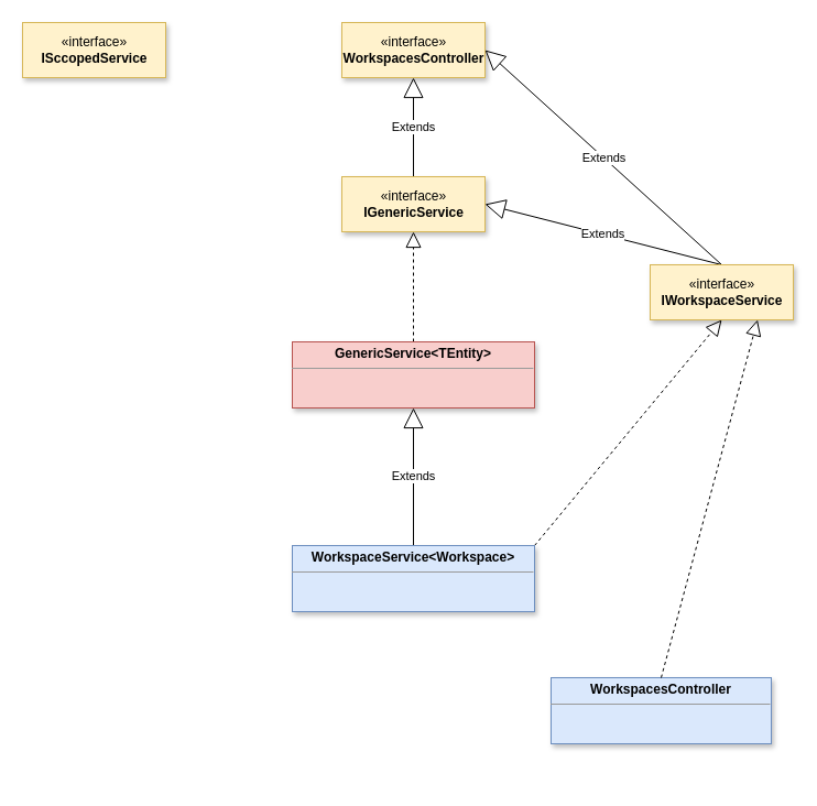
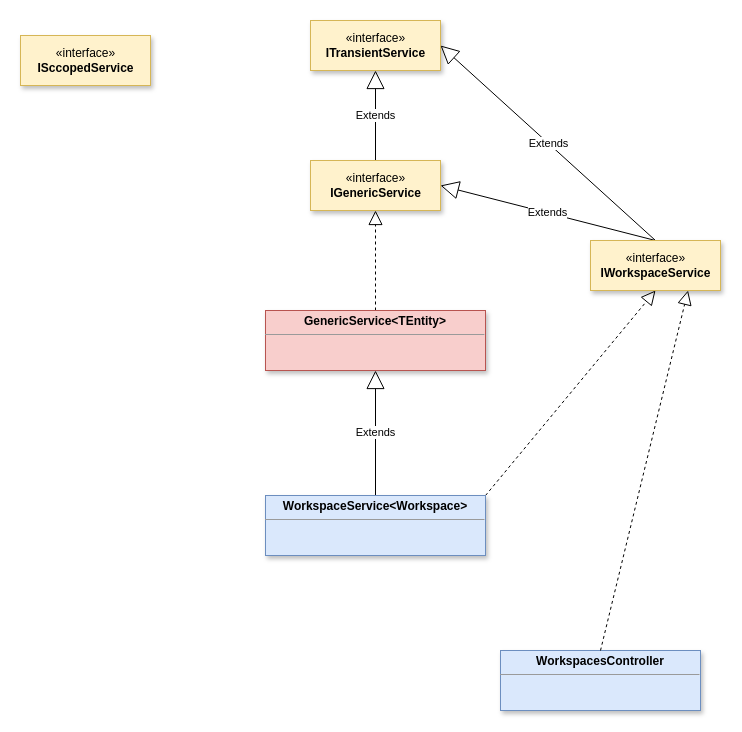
  <mxCell id="0" />
  <mxCell id="1" parent="0" />
- <mxCell id="2" value="«interface»&lt;br&gt;&lt;b&gt;WorkspacesController&lt;/b&gt;" style="html=1;fillColor=#fff2cc;strokeColor=#d6b656;rounded=0;shadow=1;sketch=0;glass=0;" parent="1" vertex="1"><mxGeometry x="310" y="20" width="130" height="50" as="geometry" /></mxCell>
+ <mxCell id="2" value="«interface»&lt;br&gt;&lt;b&gt;ITransientService&lt;/b&gt;" style="html=1;fillColor=#fff2cc;strokeColor=#d6b656;rounded=0;shadow=1;sketch=0;glass=0;" parent="1" vertex="1"><mxGeometry x="310" y="20" width="130" height="50" as="geometry" /></mxCell>
  <mxCell id="3" value="«interface»&lt;br&gt;&lt;b&gt;IGenericService&lt;/b&gt;" style="html=1;fillColor=#fff2cc;strokeColor=#d6b656;rounded=1;" parent="1" vertex="1"><mxGeometry x="310" y="160" width="130" height="50" as="geometry" /></mxCell>
  <mxCell id="4" value="Extends" style="endArrow=block;endSize=16;endFill=0;html=1;entryX=0.5;entryY=1;entryDx=0;entryDy=0;" parent="1" source="3" target="2" edge="1"><mxGeometry width="160" relative="1" as="geometry"><mxPoint x="330" y="200" as="sourcePoint" /><mxPoint x="490" y="200" as="targetPoint" /></mxGeometry></mxCell>
  <mxCell id="5" value="" style="endArrow=block;dashed=1;endFill=0;endSize=12;html=1;exitX=0.5;exitY=0;exitDx=0;exitDy=0;entryX=0.5;entryY=1;entryDx=0;entryDy=0;" parent="1" source="6" target="3" edge="1"><mxGeometry width="160" relative="1" as="geometry"><mxPoint x="375" y="300" as="sourcePoint" /><mxPoint x="490" y="200" as="targetPoint" /></mxGeometry></mxCell>
  <mxCell id="6" value="&lt;p style=&quot;margin: 0px ; margin-top: 4px ; text-align: center&quot;&gt;&lt;b&gt;GenericService&amp;lt;TEntity&amp;gt;&lt;/b&gt;&lt;/p&gt;&lt;hr size=&quot;1&quot;&gt;&lt;div style=&quot;height: 2px&quot;&gt;&lt;/div&gt;" style="verticalAlign=top;align=left;overflow=fill;fontSize=12;fontFamily=Helvetica;html=1;rounded=1;" parent="1" vertex="1"><mxGeometry x="265" y="310" width="220" height="60" as="geometry" /></mxCell>
  <mxCell id="7" value="«interface»&lt;br&gt;&lt;b&gt;IWorkspaceService&lt;/b&gt;" style="html=1;fillColor=#fff2cc;strokeColor=#d6b656;rounded=1;" parent="1" vertex="1"><mxGeometry x="590" y="240" width="130" height="50" as="geometry" /></mxCell>
  <mxCell id="8" value="Extends" style="endArrow=block;endSize=16;endFill=0;html=1;exitX=0.5;exitY=0;exitDx=0;exitDy=0;entryX=1;entryY=0.5;entryDx=0;entryDy=0;" parent="1" source="7" target="2" edge="1"><mxGeometry width="160" relative="1" as="geometry"><mxPoint x="530" y="200" as="sourcePoint" /><mxPoint x="690" y="200" as="targetPoint" /></mxGeometry></mxCell>
  <mxCell id="9" value="&lt;p style=&quot;margin: 0px ; margin-top: 4px ; text-align: center&quot;&gt;&lt;b&gt;WorkspaceService&amp;lt;Workspace&amp;gt;&lt;/b&gt;&lt;/p&gt;&lt;hr size=&quot;1&quot;&gt;&lt;div style=&quot;height: 2px&quot;&gt;&lt;/div&gt;" style="verticalAlign=top;align=left;overflow=fill;fontSize=12;fontFamily=Helvetica;html=1;rounded=1;" parent="1" vertex="1"><mxGeometry x="265" y="495" width="220" height="60" as="geometry" /></mxCell>
  <mxCell id="10" value="Extends" style="endArrow=block;endSize=16;endFill=0;html=1;exitX=0.5;exitY=0;exitDx=0;exitDy=0;entryX=0.5;entryY=1;entryDx=0;entryDy=0;" parent="1" source="9" target="6" edge="1"><mxGeometry width="160" relative="1" as="geometry"><mxPoint x="360" y="400" as="sourcePoint" /><mxPoint x="520" y="400" as="targetPoint" /></mxGeometry></mxCell>
  <mxCell id="11" value="" style="endArrow=block;dashed=1;endFill=0;endSize=12;html=1;entryX=0.5;entryY=1;entryDx=0;entryDy=0;exitX=1;exitY=0;exitDx=0;exitDy=0;" parent="1" source="9" target="7" edge="1"><mxGeometry width="160" relative="1" as="geometry"><mxPoint x="360" y="260" as="sourcePoint" /><mxPoint x="520" y="260" as="targetPoint" /></mxGeometry></mxCell>
  <mxCell id="12" value="Extends" style="endArrow=block;endSize=16;endFill=0;html=1;exitX=0.5;exitY=0;exitDx=0;exitDy=0;entryX=1;entryY=0.5;entryDx=0;entryDy=0;" parent="1" source="7" target="3" edge="1"><mxGeometry width="160" relative="1" as="geometry"><mxPoint x="705" y="170" as="sourcePoint" /><mxPoint x="450" y="55" as="targetPoint" /></mxGeometry></mxCell>
  <mxCell id="13" value="&lt;p style=&quot;margin: 0px ; margin-top: 4px ; text-align: center&quot;&gt;&lt;b&gt;WorkspaceService&amp;lt;Workspace&amp;gt;&lt;/b&gt;&lt;/p&gt;&lt;hr size=&quot;1&quot;&gt;&lt;div style=&quot;height: 2px&quot;&gt;&lt;/div&gt;" style="verticalAlign=top;align=left;overflow=fill;fontSize=12;fontFamily=Helvetica;html=1;rounded=1;" parent="1" vertex="1"><mxGeometry x="265" y="495" width="220" height="60" as="geometry" /></mxCell>
  <mxCell id="14" value="&lt;p style=&quot;margin: 0px ; margin-top: 4px ; text-align: center&quot;&gt;&lt;b&gt;WorkspaceService&amp;lt;Workspace&amp;gt;&lt;/b&gt;&lt;/p&gt;&lt;hr size=&quot;1&quot;&gt;&lt;div style=&quot;height: 2px&quot;&gt;&lt;/div&gt;" style="verticalAlign=top;align=left;overflow=fill;fontSize=12;fontFamily=Helvetica;html=1;rounded=0;shadow=1;fillColor=#dae8fc;strokeColor=#6c8ebf;" parent="1" vertex="1"><mxGeometry x="265" y="495" width="220" height="60" as="geometry" /></mxCell>
- <mxCell id="15" value="&lt;p style=&quot;margin: 0px ; margin-top: 4px ; text-align: center&quot;&gt;&lt;b&gt;WorkspacesController&lt;/b&gt;&lt;/p&gt;&lt;hr size=&quot;1&quot;&gt;&lt;div style=&quot;height: 2px&quot;&gt;&lt;/div&gt;" style="verticalAlign=top;align=left;overflow=fill;fontSize=12;fontFamily=Helvetica;html=1;rounded=0;shadow=1;fillColor=#dae8fc;strokeColor=#6c8ebf;" parent="1" vertex="1"><mxGeometry x="500" y="615" width="200" height="60" as="geometry" /></mxCell>
+ <mxCell id="15" value="&lt;p style=&quot;margin: 0px ; margin-top: 4px ; text-align: center&quot;&gt;&lt;b&gt;WorkspacesController&lt;/b&gt;&lt;/p&gt;&lt;hr size=&quot;1&quot;&gt;&lt;div style=&quot;height: 2px&quot;&gt;&lt;/div&gt;" style="verticalAlign=top;align=left;overflow=fill;fontSize=12;fontFamily=Helvetica;html=1;rounded=0;shadow=1;fillColor=#dae8fc;strokeColor=#6c8ebf;" parent="1" vertex="1"><mxGeometry x="500" y="650" width="200" height="60" as="geometry" /></mxCell>
  <mxCell id="16" value="&lt;p style=&quot;margin: 0px ; margin-top: 4px ; text-align: center&quot;&gt;&lt;b&gt;GenericService&amp;lt;TEntity&amp;gt;&lt;/b&gt;&lt;/p&gt;&lt;hr size=&quot;1&quot;&gt;&lt;div style=&quot;height: 2px&quot;&gt;&lt;/div&gt;" style="verticalAlign=top;align=left;overflow=fill;fontSize=12;fontFamily=Helvetica;html=1;rounded=0;shadow=1;fillColor=#f8cecc;strokeColor=#b85450;" parent="1" vertex="1"><mxGeometry x="265" y="310" width="220" height="60" as="geometry" /></mxCell>
  <mxCell id="17" value="«interface»&lt;br&gt;&lt;b&gt;IWorkspaceService&lt;/b&gt;" style="html=1;fillColor=#fff2cc;strokeColor=#d6b656;rounded=0;shadow=1;" parent="1" vertex="1"><mxGeometry x="590" y="240" width="130" height="50" as="geometry" /></mxCell>
  <mxCell id="18" value="«interface»&lt;br&gt;&lt;b&gt;IGenericService&lt;/b&gt;" style="html=1;fillColor=#fff2cc;strokeColor=#d6b656;rounded=0;shadow=1;" parent="1" vertex="1"><mxGeometry x="310" y="160" width="130" height="50" as="geometry" /></mxCell>
- <mxCell id="19" value="«interface»&lt;br&gt;&lt;b&gt;ISccopedService&lt;/b&gt;" style="html=1;fillColor=#fff2cc;strokeColor=#d6b656;rounded=0;shadow=1;sketch=0;glass=0;" vertex="1" parent="1"><mxGeometry x="20" y="20" width="130" height="50" as="geometry" /></mxCell>
+ <mxCell id="19" value="«interface»&lt;br&gt;&lt;b&gt;ISccopedService&lt;/b&gt;" style="html=1;fillColor=#fff2cc;strokeColor=#d6b656;rounded=0;shadow=1;sketch=0;glass=0;" vertex="1" parent="1"><mxGeometry x="20" y="35" width="130" height="50" as="geometry" /></mxCell>
  <mxCell id="20" value="" style="endArrow=block;dashed=1;endFill=0;endSize=12;html=1;exitX=0.5;exitY=0;exitDx=0;exitDy=0;entryX=0.75;entryY=1;entryDx=0;entryDy=0;" edge="1" parent="1" source="15" target="17"><mxGeometry width="160" relative="1" as="geometry"><mxPoint x="300" y="400" as="sourcePoint" /><mxPoint x="460" y="400" as="targetPoint" /></mxGeometry></mxCell>
